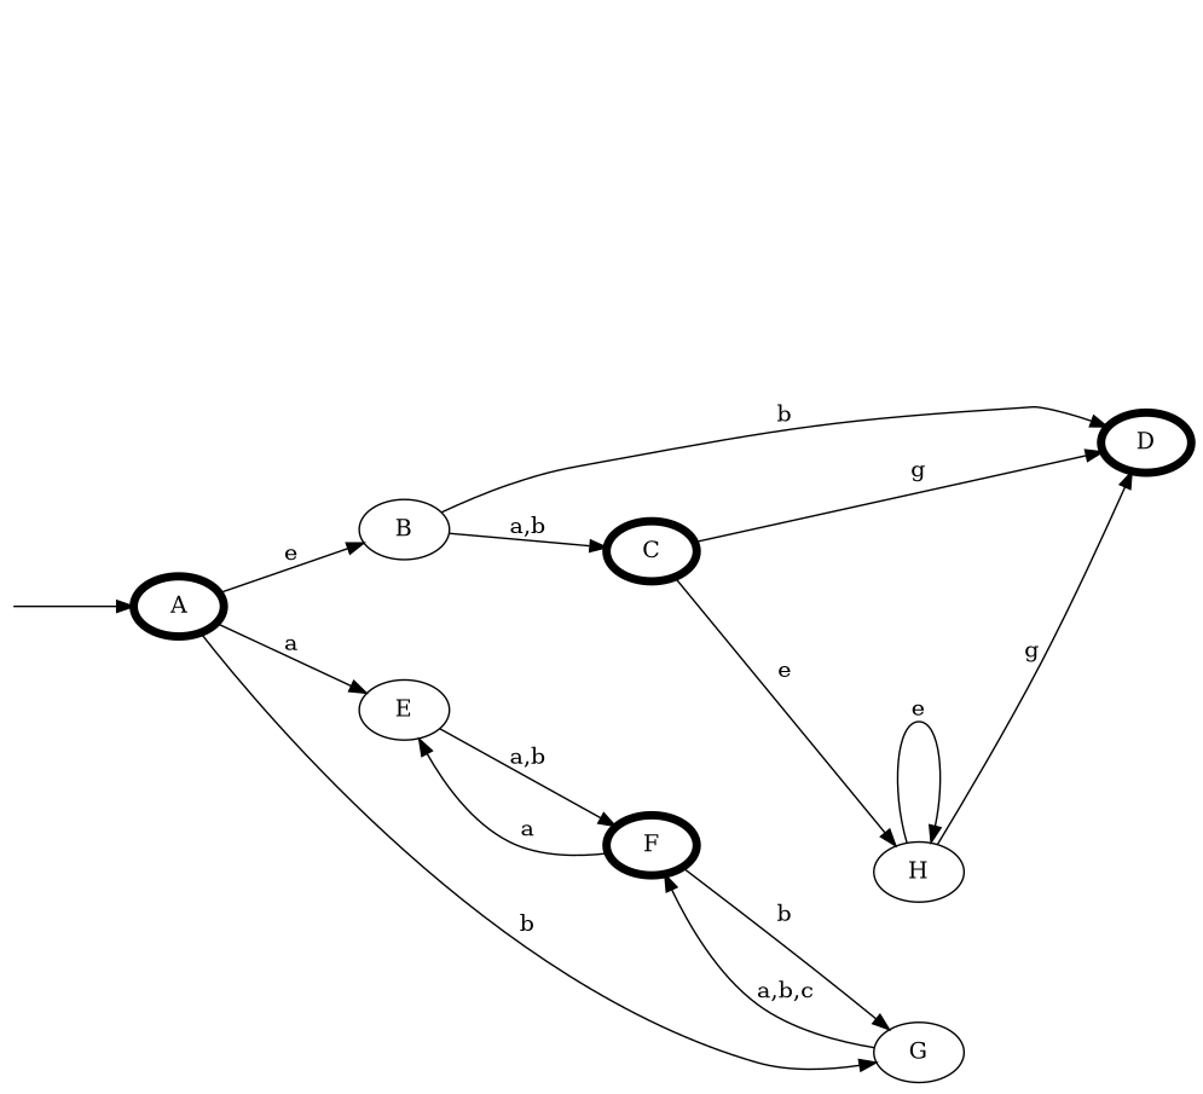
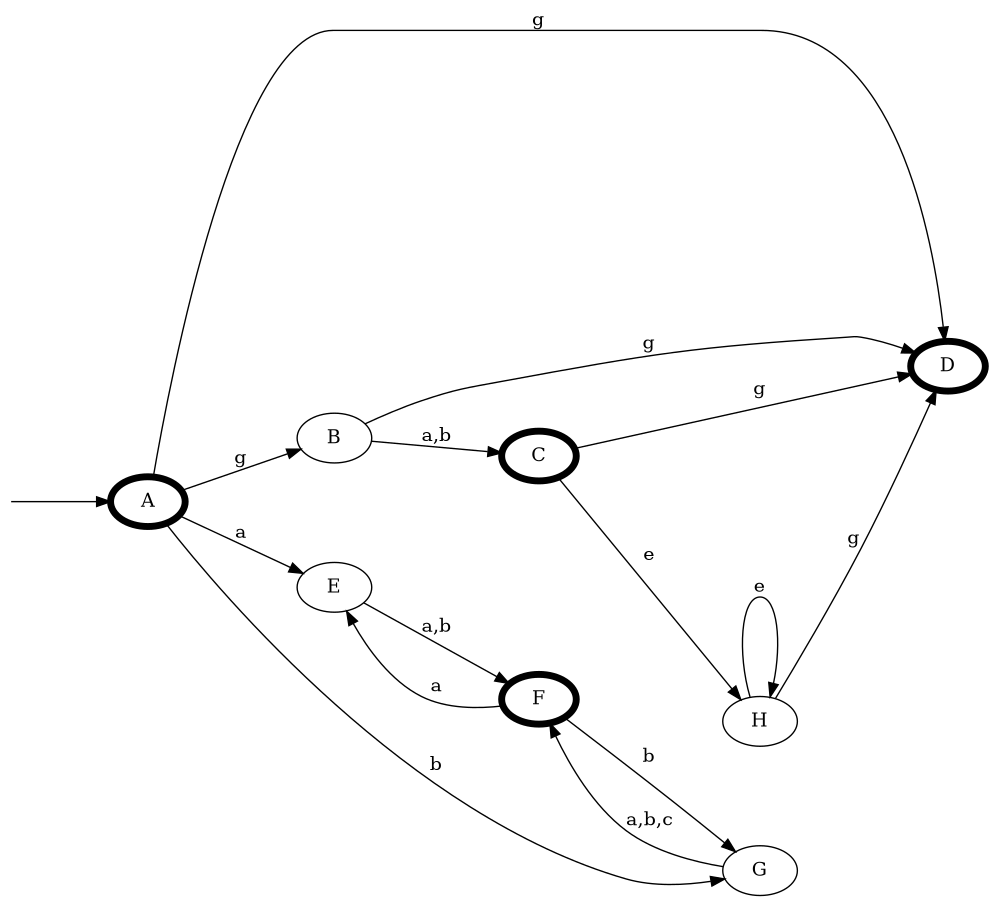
  digraph {
    nodesep=1.0
    rankdir=LR
    ranksep=1.0
    "$" [shape=point style=invis width=0]
    A [penwidth=5]
    D [penwidth=5]
    B
    E
    G
    C [penwidth=5]
    F [penwidth=5]
    H
    "$" -> A
-   A -> B [label=e]
+   A -> D [label=g]
+   A -> B [label=g]
    A -> E [label=a]
    A -> G [label=b]
-   B -> D [label=b]
+   B -> D [label=g]
    B -> C [label="a,b"]
    E -> F [label="a,b"]
    G -> F [label="a,b,c"]
    C -> D [label=g]
    C -> H [label=e]
    F -> E [label=a]
    F -> G [label=b]
    H -> D [label=g]
    H -> H [label=e]
  }
